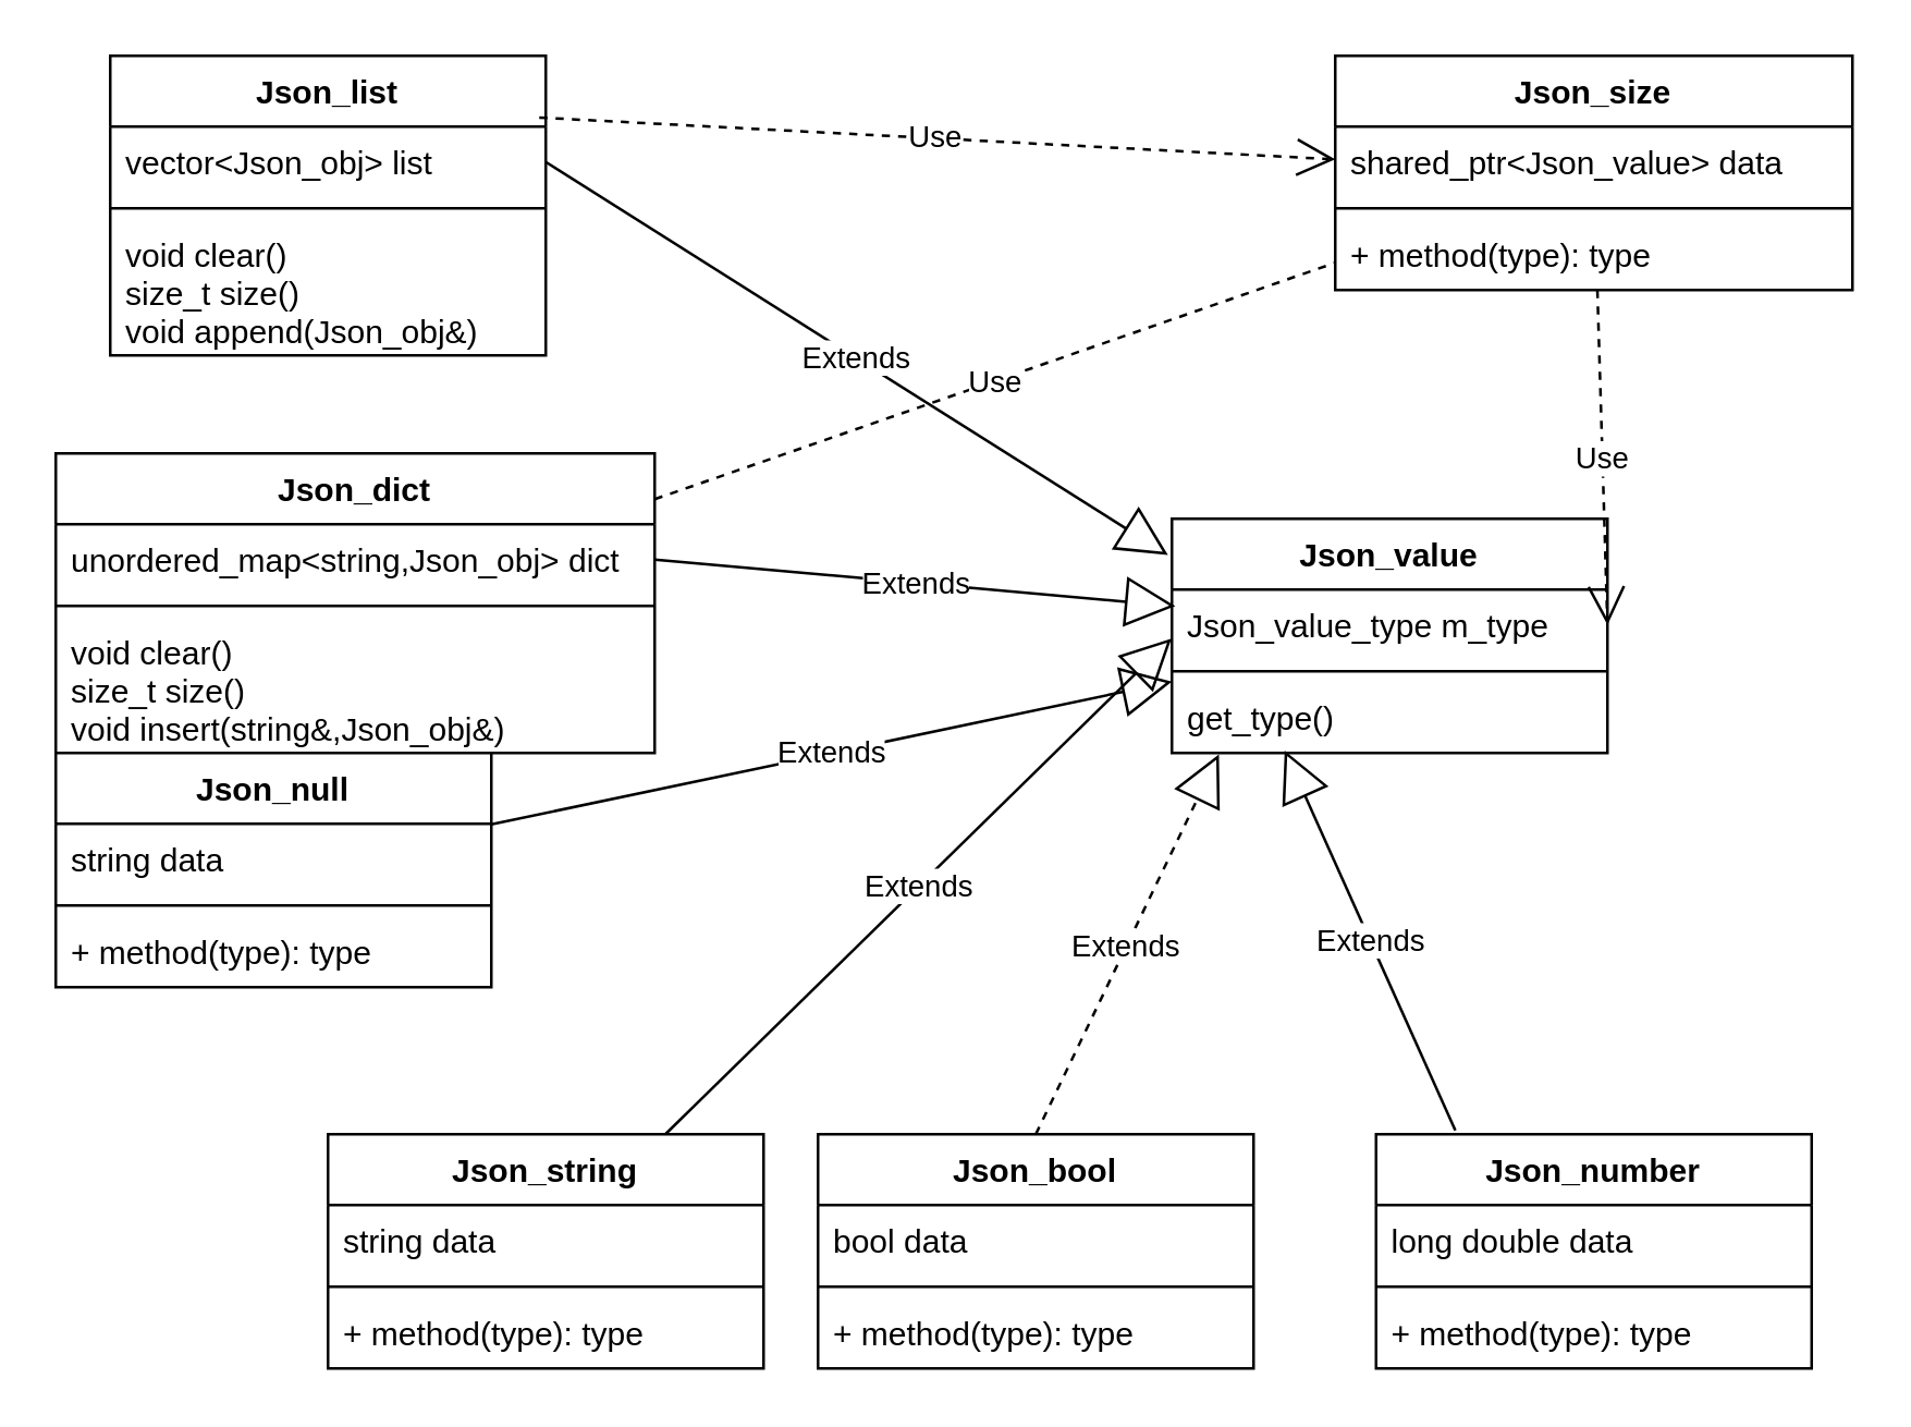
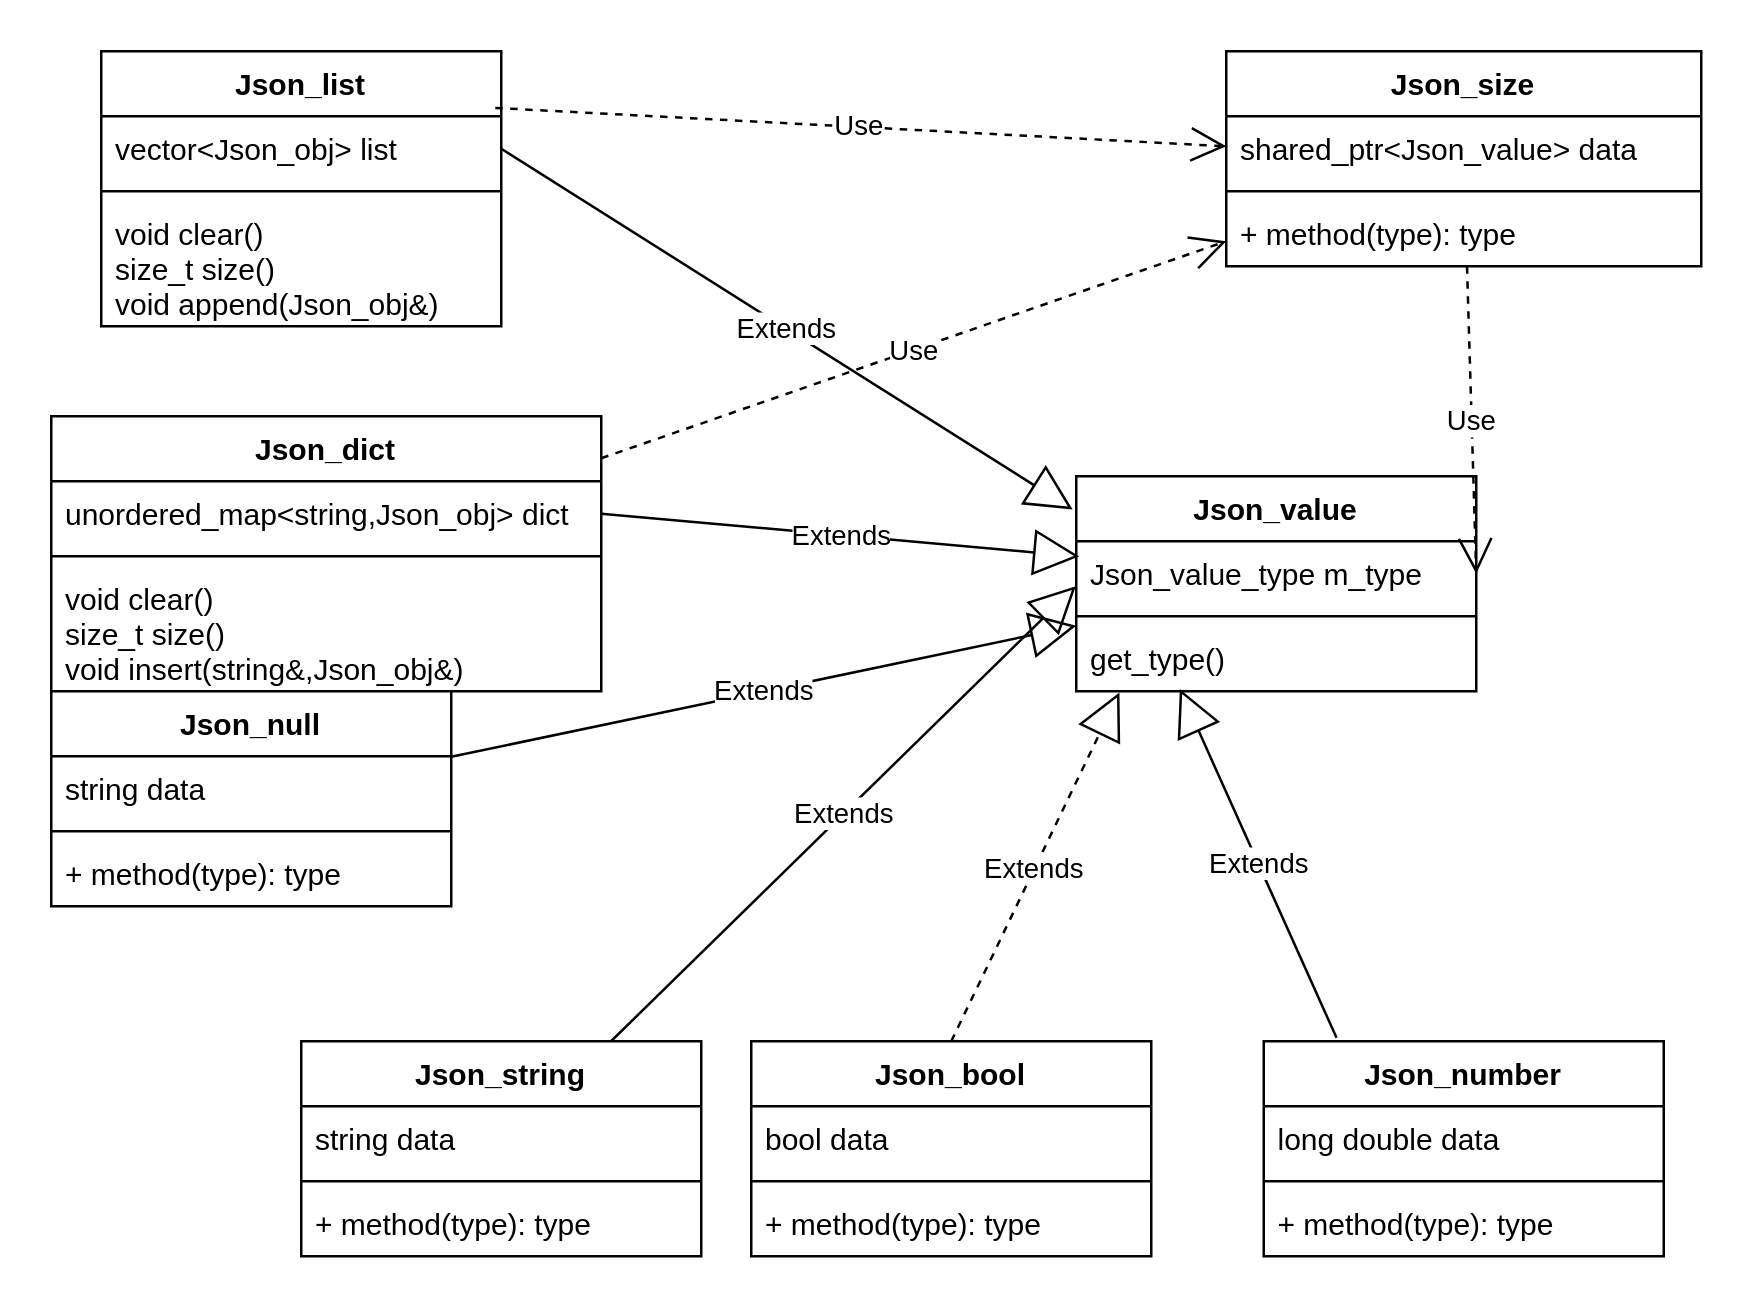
  <mxCell id="0" />
  <mxCell id="1" parent="0" />
  <mxCell id="2" value="Json_value" style="swimlane;fontStyle=1;align=center;verticalAlign=top;childLayout=stackLayout;horizontal=1;startSize=26;horizontalStack=0;resizeParent=1;resizeParentMax=0;resizeLast=0;collapsible=1;marginBottom=0;" vertex="1" parent="1"><mxGeometry x="430" y="190" width="160" height="86" as="geometry" /></mxCell>
  <mxCell id="3" value="Json_value_type m_type" style="text;strokeColor=none;fillColor=none;align=left;verticalAlign=top;spacingLeft=4;spacingRight=4;overflow=hidden;rotatable=0;points=[[0,0.5],[1,0.5]];portConstraint=eastwest;" vertex="1" parent="2"><mxGeometry y="26" width="160" height="26" as="geometry" /></mxCell>
  <mxCell id="4" value="" style="line;strokeWidth=1;fillColor=none;align=left;verticalAlign=middle;spacingTop=-1;spacingLeft=3;spacingRight=3;rotatable=0;labelPosition=right;points=[];portConstraint=eastwest;" vertex="1" parent="2"><mxGeometry y="52" width="160" height="8" as="geometry" /></mxCell>
  <mxCell id="5" value="get_type()" style="text;strokeColor=none;fillColor=none;align=left;verticalAlign=top;spacingLeft=4;spacingRight=4;overflow=hidden;rotatable=0;points=[[0,0.5],[1,0.5]];portConstraint=eastwest;" vertex="1" parent="2"><mxGeometry y="60" width="160" height="26" as="geometry" /></mxCell>
  <mxCell id="6" value="Json_list" style="swimlane;fontStyle=1;align=center;verticalAlign=top;childLayout=stackLayout;horizontal=1;startSize=26;horizontalStack=0;resizeParent=1;resizeParentMax=0;resizeLast=0;collapsible=1;marginBottom=0;" vertex="1" parent="1"><mxGeometry x="40" y="20" width="160" height="110" as="geometry" /></mxCell>
  <mxCell id="7" value="vector&lt;Json_obj&gt; list" style="text;strokeColor=none;fillColor=none;align=left;verticalAlign=top;spacingLeft=4;spacingRight=4;overflow=hidden;rotatable=0;points=[[0,0.5],[1,0.5]];portConstraint=eastwest;" vertex="1" parent="6"><mxGeometry y="26" width="160" height="26" as="geometry" /></mxCell>
  <mxCell id="8" value="" style="line;strokeWidth=1;fillColor=none;align=left;verticalAlign=middle;spacingTop=-1;spacingLeft=3;spacingRight=3;rotatable=0;labelPosition=right;points=[];portConstraint=eastwest;" vertex="1" parent="6"><mxGeometry y="52" width="160" height="8" as="geometry" /></mxCell>
  <mxCell id="9" value="void clear()&#10;size_t size()&#10;void append(Json_obj&amp;)" style="text;strokeColor=none;fillColor=none;align=left;verticalAlign=top;spacingLeft=4;spacingRight=4;overflow=hidden;rotatable=0;points=[[0,0.5],[1,0.5]];portConstraint=eastwest;" vertex="1" parent="6"><mxGeometry y="60" width="160" height="50" as="geometry" /></mxCell>
  <mxCell id="10" value="Json_dict" style="swimlane;fontStyle=1;align=center;verticalAlign=top;childLayout=stackLayout;horizontal=1;startSize=26;horizontalStack=0;resizeParent=1;resizeParentMax=0;resizeLast=0;collapsible=1;marginBottom=0;" vertex="1" parent="1"><mxGeometry x="20" y="166" width="220" height="110" as="geometry" /></mxCell>
  <mxCell id="11" value="unordered_map&lt;string,Json_obj&gt; dict" style="text;strokeColor=none;fillColor=none;align=left;verticalAlign=top;spacingLeft=4;spacingRight=4;overflow=hidden;rotatable=0;points=[[0,0.5],[1,0.5]];portConstraint=eastwest;" vertex="1" parent="10"><mxGeometry y="26" width="220" height="26" as="geometry" /></mxCell>
  <mxCell id="12" value="" style="line;strokeWidth=1;fillColor=none;align=left;verticalAlign=middle;spacingTop=-1;spacingLeft=3;spacingRight=3;rotatable=0;labelPosition=right;points=[];portConstraint=eastwest;" vertex="1" parent="10"><mxGeometry y="52" width="220" height="8" as="geometry" /></mxCell>
  <mxCell id="13" value="void clear()&#10;size_t size()&#10;void insert(string&amp;,Json_obj&amp;)" style="text;strokeColor=none;fillColor=none;align=left;verticalAlign=top;spacingLeft=4;spacingRight=4;overflow=hidden;rotatable=0;points=[[0,0.5],[1,0.5]];portConstraint=eastwest;" vertex="1" parent="10"><mxGeometry y="60" width="220" height="50" as="geometry" /></mxCell>
  <mxCell id="14" value="Json_null" style="swimlane;fontStyle=1;align=center;verticalAlign=top;childLayout=stackLayout;horizontal=1;startSize=26;horizontalStack=0;resizeParent=1;resizeParentMax=0;resizeLast=0;collapsible=1;marginBottom=0;" vertex="1" parent="1"><mxGeometry x="20" y="276" width="160" height="86" as="geometry"><mxRectangle x="200" y="254" width="90" height="26" as="alternateBounds" /></mxGeometry></mxCell>
  <mxCell id="15" value="string data" style="text;strokeColor=none;fillColor=none;align=left;verticalAlign=top;spacingLeft=4;spacingRight=4;overflow=hidden;rotatable=0;points=[[0,0.5],[1,0.5]];portConstraint=eastwest;" vertex="1" parent="14"><mxGeometry y="26" width="160" height="26" as="geometry" /></mxCell>
  <mxCell id="16" value="" style="line;strokeWidth=1;fillColor=none;align=left;verticalAlign=middle;spacingTop=-1;spacingLeft=3;spacingRight=3;rotatable=0;labelPosition=right;points=[];portConstraint=eastwest;" vertex="1" parent="14"><mxGeometry y="52" width="160" height="8" as="geometry" /></mxCell>
  <mxCell id="17" value="+ method(type): type" style="text;strokeColor=none;fillColor=none;align=left;verticalAlign=top;spacingLeft=4;spacingRight=4;overflow=hidden;rotatable=0;points=[[0,0.5],[1,0.5]];portConstraint=eastwest;" vertex="1" parent="14"><mxGeometry y="60" width="160" height="26" as="geometry" /></mxCell>
  <mxCell id="18" value="Json_string" style="swimlane;fontStyle=1;align=center;verticalAlign=top;childLayout=stackLayout;horizontal=1;startSize=26;horizontalStack=0;resizeParent=1;resizeParentMax=0;resizeLast=0;collapsible=1;marginBottom=0;" vertex="1" parent="1"><mxGeometry x="120" y="416" width="160" height="86" as="geometry" /></mxCell>
  <mxCell id="19" value="string data" style="text;strokeColor=none;fillColor=none;align=left;verticalAlign=top;spacingLeft=4;spacingRight=4;overflow=hidden;rotatable=0;points=[[0,0.5],[1,0.5]];portConstraint=eastwest;" vertex="1" parent="18"><mxGeometry y="26" width="160" height="26" as="geometry" /></mxCell>
  <mxCell id="20" value="" style="line;strokeWidth=1;fillColor=none;align=left;verticalAlign=middle;spacingTop=-1;spacingLeft=3;spacingRight=3;rotatable=0;labelPosition=right;points=[];portConstraint=eastwest;" vertex="1" parent="18"><mxGeometry y="52" width="160" height="8" as="geometry" /></mxCell>
  <mxCell id="21" value="+ method(type): type" style="text;strokeColor=none;fillColor=none;align=left;verticalAlign=top;spacingLeft=4;spacingRight=4;overflow=hidden;rotatable=0;points=[[0,0.5],[1,0.5]];portConstraint=eastwest;" vertex="1" parent="18"><mxGeometry y="60" width="160" height="26" as="geometry" /></mxCell>
  <mxCell id="22" value="Json_number" style="swimlane;fontStyle=1;align=center;verticalAlign=top;childLayout=stackLayout;horizontal=1;startSize=26;horizontalStack=0;resizeParent=1;resizeParentMax=0;resizeLast=0;collapsible=1;marginBottom=0;" vertex="1" parent="1"><mxGeometry x="505" y="416" width="160" height="86" as="geometry" /></mxCell>
  <mxCell id="23" value="long double data" style="text;strokeColor=none;fillColor=none;align=left;verticalAlign=top;spacingLeft=4;spacingRight=4;overflow=hidden;rotatable=0;points=[[0,0.5],[1,0.5]];portConstraint=eastwest;" vertex="1" parent="22"><mxGeometry y="26" width="160" height="26" as="geometry" /></mxCell>
  <mxCell id="24" value="" style="line;strokeWidth=1;fillColor=none;align=left;verticalAlign=middle;spacingTop=-1;spacingLeft=3;spacingRight=3;rotatable=0;labelPosition=right;points=[];portConstraint=eastwest;" vertex="1" parent="22"><mxGeometry y="52" width="160" height="8" as="geometry" /></mxCell>
  <mxCell id="25" value="+ method(type): type" style="text;strokeColor=none;fillColor=none;align=left;verticalAlign=top;spacingLeft=4;spacingRight=4;overflow=hidden;rotatable=0;points=[[0,0.5],[1,0.5]];portConstraint=eastwest;" vertex="1" parent="22"><mxGeometry y="60" width="160" height="26" as="geometry" /></mxCell>
  <mxCell id="26" value="Extends" style="endArrow=block;endSize=16;endFill=0;html=1;entryX=-0.001;entryY=0.691;entryDx=0;entryDy=0;entryPerimeter=0;" edge="1" parent="1" source="18" target="3"><mxGeometry width="160" relative="1" as="geometry"><mxPoint x="160" y="226" as="sourcePoint" /><mxPoint x="320" y="226" as="targetPoint" /></mxGeometry></mxCell>
  <mxCell id="27" value="Extends" style="endArrow=block;endSize=16;endFill=0;html=1;exitX=1;exitY=0.5;exitDx=0;exitDy=0;entryX=-0.009;entryY=0.155;entryDx=0;entryDy=0;entryPerimeter=0;" edge="1" parent="1" source="7" target="2"><mxGeometry width="160" relative="1" as="geometry"><mxPoint x="160" y="226" as="sourcePoint" /><mxPoint x="270" y="196" as="targetPoint" /></mxGeometry></mxCell>
  <mxCell id="28" value="Extends" style="endArrow=block;endSize=16;endFill=0;html=1;exitX=1;exitY=0.5;exitDx=0;exitDy=0;entryX=0.008;entryY=0.234;entryDx=0;entryDy=0;entryPerimeter=0;" edge="1" parent="1" source="11" target="3"><mxGeometry width="160" relative="1" as="geometry"><mxPoint x="190" y="175" as="sourcePoint" /><mxPoint x="279.84" y="229.966" as="targetPoint" /></mxGeometry></mxCell>
  <mxCell id="29" value="Extends" style="endArrow=block;endSize=16;endFill=0;html=1;" edge="1" parent="1" source="14" target="2"><mxGeometry width="160" relative="1" as="geometry"><mxPoint x="131.76" y="320.944" as="sourcePoint" /><mxPoint x="270" y="216" as="targetPoint" /></mxGeometry></mxCell>
  <mxCell id="30" value="Json_bool" style="swimlane;fontStyle=1;align=center;verticalAlign=top;childLayout=stackLayout;horizontal=1;startSize=26;horizontalStack=0;resizeParent=1;resizeParentMax=0;resizeLast=0;collapsible=1;marginBottom=0;" vertex="1" parent="1"><mxGeometry x="300" y="416" width="160" height="86" as="geometry" /></mxCell>
  <mxCell id="31" value="bool data" style="text;strokeColor=none;fillColor=none;align=left;verticalAlign=top;spacingLeft=4;spacingRight=4;overflow=hidden;rotatable=0;points=[[0,0.5],[1,0.5]];portConstraint=eastwest;" vertex="1" parent="30"><mxGeometry y="26" width="160" height="26" as="geometry" /></mxCell>
  <mxCell id="32" value="" style="line;strokeWidth=1;fillColor=none;align=left;verticalAlign=middle;spacingTop=-1;spacingLeft=3;spacingRight=3;rotatable=0;labelPosition=right;points=[];portConstraint=eastwest;" vertex="1" parent="30"><mxGeometry y="52" width="160" height="8" as="geometry" /></mxCell>
  <mxCell id="33" value="+ method(type): type" style="text;strokeColor=none;fillColor=none;align=left;verticalAlign=top;spacingLeft=4;spacingRight=4;overflow=hidden;rotatable=0;points=[[0,0.5],[1,0.5]];portConstraint=eastwest;" vertex="1" parent="30"><mxGeometry y="60" width="160" height="26" as="geometry" /></mxCell>
  <mxCell id="34" value="Extends" style="endArrow=block;endSize=16;endFill=0;html=1;entryX=0.108;entryY=1.019;entryDx=0;entryDy=0;entryPerimeter=0;exitX=0.5;exitY=0;exitDx=0;exitDy=0;dashed=1;" edge="1" parent="1" source="30" target="5"><mxGeometry width="160" relative="1" as="geometry"><mxPoint x="95.537" y="404" as="sourcePoint" /><mxPoint x="279.84" y="229.966" as="targetPoint" /></mxGeometry></mxCell>
  <mxCell id="35" value="Extends" style="endArrow=block;endSize=16;endFill=0;html=1;entryX=0.259;entryY=0.966;entryDx=0;entryDy=0;entryPerimeter=0;exitX=0.182;exitY=-0.016;exitDx=0;exitDy=0;exitPerimeter=0;" edge="1" parent="1" source="22" target="5"><mxGeometry width="160" relative="1" as="geometry"><mxPoint x="105.537" y="414" as="sourcePoint" /><mxPoint x="289.84" y="239.966" as="targetPoint" /></mxGeometry></mxCell>
  <mxCell id="36" value="Json_size" style="swimlane;fontStyle=1;align=center;verticalAlign=top;childLayout=stackLayout;horizontal=1;startSize=26;horizontalStack=0;resizeParent=1;resizeParentMax=0;resizeLast=0;collapsible=1;marginBottom=0;" vertex="1" parent="1"><mxGeometry x="490" y="20" width="190" height="86" as="geometry" /></mxCell>
  <mxCell id="37" value="shared_ptr&lt;Json_value&gt; data" style="text;strokeColor=none;fillColor=none;align=left;verticalAlign=top;spacingLeft=4;spacingRight=4;overflow=hidden;rotatable=0;points=[[0,0.5],[1,0.5]];portConstraint=eastwest;" vertex="1" parent="36"><mxGeometry y="26" width="190" height="26" as="geometry" /></mxCell>
  <mxCell id="38" value="" style="line;strokeWidth=1;fillColor=none;align=left;verticalAlign=middle;spacingTop=-1;spacingLeft=3;spacingRight=3;rotatable=0;labelPosition=right;points=[];portConstraint=eastwest;" vertex="1" parent="36"><mxGeometry y="52" width="190" height="8" as="geometry" /></mxCell>
  <mxCell id="39" value="+ method(type): type" style="text;strokeColor=none;fillColor=none;align=left;verticalAlign=top;spacingLeft=4;spacingRight=4;overflow=hidden;rotatable=0;points=[[0,0.5],[1,0.5]];portConstraint=eastwest;" vertex="1" parent="36"><mxGeometry y="60" width="190" height="26" as="geometry" /></mxCell>
  <mxCell id="40" value="Use" style="endArrow=open;endSize=12;dashed=1;html=1;entryX=1;entryY=0.5;entryDx=0;entryDy=0;" edge="1" parent="1" source="36" target="3"><mxGeometry width="160" relative="1" as="geometry"><mxPoint x="400" y="186" as="sourcePoint" /><mxPoint x="560" y="186" as="targetPoint" /></mxGeometry></mxCell>
  <mxCell id="41" value="Use" style="endArrow=open;endSize=12;dashed=1;html=1;exitX=0.985;exitY=-0.128;exitDx=0;exitDy=0;exitPerimeter=0;" edge="1" parent="1" source="7" target="36"><mxGeometry width="160" relative="1" as="geometry"><mxPoint x="470" y="125" as="sourcePoint" /><mxPoint x="450" y="235" as="targetPoint" /></mxGeometry></mxCell>
- <mxCell id="42" value="Use" style="endArrow=none;endSize=12;dashed=1;html=1;" edge="1" parent="1" source="10" target="36"><mxGeometry width="160" relative="1" as="geometry"><mxPoint x="127.6" y="28.672" as="sourcePoint" /><mxPoint x="460" y="98.922" as="targetPoint" /></mxGeometry></mxCell>
+ <mxCell id="42" value="Use" style="endArrow=open;endSize=12;dashed=1;html=1;" edge="1" parent="1" source="10" target="36"><mxGeometry width="160" relative="1" as="geometry"><mxPoint x="127.6" y="28.672" as="sourcePoint" /><mxPoint x="460" y="98.922" as="targetPoint" /></mxGeometry></mxCell>
